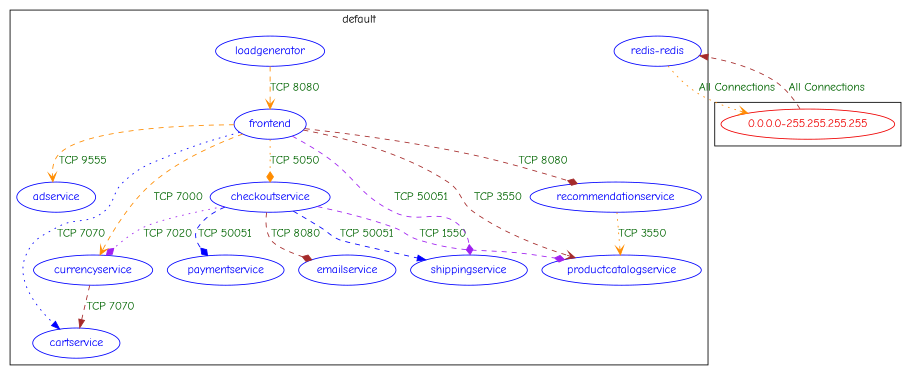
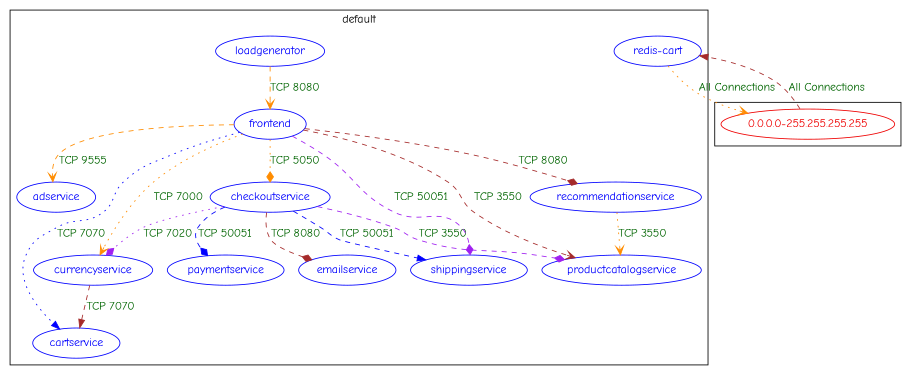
  digraph {
    fontname="Comic Neue"
    node [color=blue fontcolor=blue fontname="Comic Neue"]
    edge [arrowhead=diamond color=darkorange fontcolor=darkgreen fontname="Comic Neue" style=dashed]
    n1 [label=adservice]
    n2 [label=cartservice]
    n3 [label=checkoutservice]
    n4 [label=currencyservice]
    n5 [label=emailservice]
    n6 [label=frontend]
    n7 [label=loadgenerator]
    n8 [label=paymentservice]
    n9 [label=productcatalogservice]
    n10 [label=recommendationservice]
-   n11 [label="redis-redis"]
+   n11 [label="redis-cart"]
    n12 [label=shippingservice]
    n13 [color=red2 fontcolor=red2 label="0.0.0.0-255.255.255.255"]
    subgraph cluster_1 {
      label=default
      n1
      n2
      n3
      n4
      n5
      n6
      n7
      n8
      n9
      n10
      n11
      n12
    }
    subgraph cluster_2 {
      n13
    }
    n3 -> n4 [color=purple label="TCP 7020" style=dotted]
    n3 -> n5 [color=brown label="TCP 8080"]
    n3 -> n8 [color=blue label="TCP 50051"]
-   n3 -> n9 [color=purple label="TCP 1550"]
+   n3 -> n9 [color=purple label="TCP 3550"]
    n3 -> n12 [arrowhead=normal color=blue label="TCP 50051"]
    n4 -> n2 [arrowhead=normal color=brown label="TCP 7070"]
    n6 -> n1 [arrowhead=vee label="TCP 9555"]
    n6 -> n2 [arrowhead=normal color=blue label="TCP 7070" style=dotted]
    n6 -> n3 [label="TCP 5050" style=dotted]
-   n6 -> n4 [arrowhead=vee label="TCP 7000"]
+   n6 -> n4 [arrowhead=vee label="TCP 7000" style=dotted]
    n6 -> n9 [arrowhead=vee color=brown label="TCP 3550"]
    n6 -> n10 [color=brown label="TCP 8080"]
    n6 -> n12 [color=purple label="TCP 50051"]
    n7 -> n6 [arrowhead=vee label="TCP 8080"]
    n10 -> n9 [arrowhead=vee label="TCP 3550" style=dotted]
    n11 -> n13 [arrowhead=vee label="All Connections" style=dotted]
    n13 -> n11 [arrowhead=normal color=brown label="All Connections"]
  }
